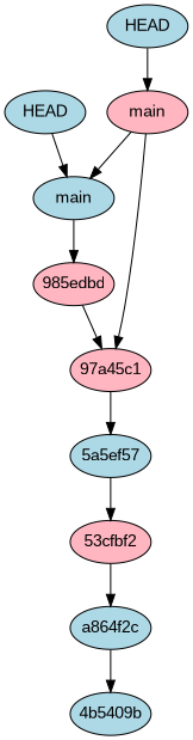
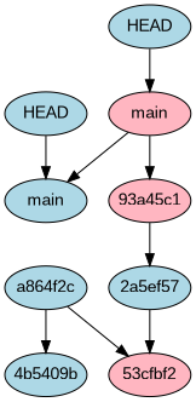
  digraph {
    fontname="Liberation Sans"
    node [fillcolor=lightblue fixedsize=true fontname="Liberation Sans" style=filled]
    edge [fontname="Liberation Sans"]
    n1 [label="4b5409b" width=0.95]
    n2 [fillcolor=lightpink label="53cfbf2" width=0.95]
-   n3 [label="5a5ef57" width=0.95]
+   n3 [label="2a5ef57" width=0.95]
    n4 [label=a864f2c width=0.95]
-   n5 [fillcolor=lightpink label="97a45c1" width=0.95]
-   n6 [fillcolor=lightpink label="985edbd" width=0.95]
+   n5 [fillcolor=lightpink label="93a45c1" width=0.95]
    n7 [label=main width=0.95]
    n8 [label=HEAD width=0.95]
    n9 [fillcolor=lightpink label=main width=0.95]
    n10 [label=HEAD width=0.95]
    n3 -> n2
    n4 -> n1
-   n2 -> n4
+   n4 -> n2
    n5 -> n3
-   n6 -> n5
-   n7 -> n6
    n8 -> n7
    n9 -> n5
    n9 -> n7
    n10 -> n9
  }
